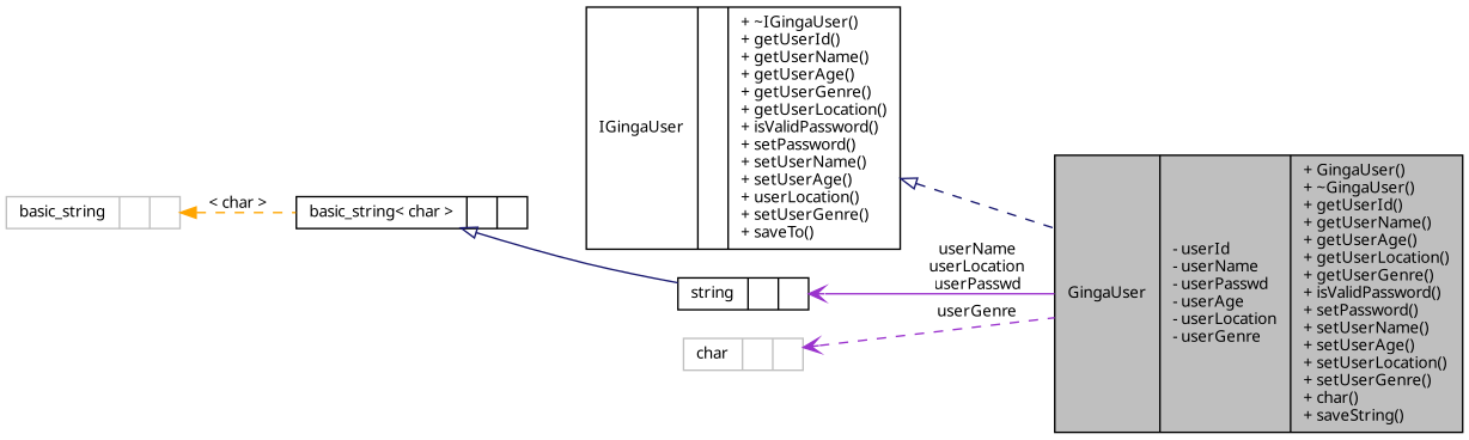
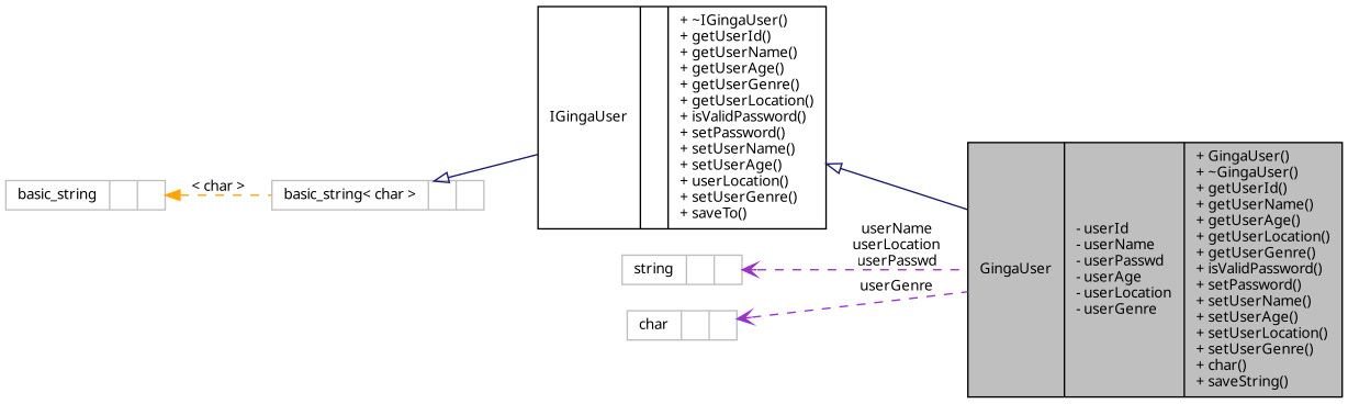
  digraph {
    rankdir=LR
    node [color=grey75 fillcolor=white fontname="FreeSans.ttf" fontsize=10 shape=record style=filled]
    edge [arrowtail=empty color=midnightblue dir=back fontname="FreeSans.ttf" fontsize=10 labelfontname="FreeSans.ttf" labelfontsize=10 style=dashed]
    n1 [color=black fillcolor=grey75 fontcolor=black height=0.2 label="{GingaUser\n|- userId\l- userName\l- userPasswd\l- userAge\l- userLocation\l- userGenre\l|+ GingaUser()\l+ ~GingaUser()\l+ getUserId()\l+ getUserName()\l+ getUserAge()\l+ getUserLocation()\l+ getUserGenre()\l+ isValidPassword()\l+ setPassword()\l+ setUserName()\l+ setUserAge()\l+ setUserLocation()\l+ setUserGenre()\l+ char()\l+ saveString()\l}" width=0.4]
    n2 [color=black height=0.2 label="{IGingaUser\n||+ ~IGingaUser()\l+ getUserId()\l+ getUserName()\l+ getUserAge()\l+ getUserGenre()\l+ getUserLocation()\l+ isValidPassword()\l+ setPassword()\l+ setUserName()\l+ setUserAge()\l+ userLocation()\l+ setUserGenre()\l+ saveTo()\l}" width=0.4]
    n3 [height=0.2 label="{char\n||}" width=0.4]
-   n4 [color=black height=0.2 label="{string\n||}" width=0.4]
-   n5 [color=black height=0.2 label="{basic_string\< char \>\n||}" width=0.4]
+   n4 [height=0.2 label="{string\n||}" width=0.4]
+   n5 [height=0.2 label="{basic_string\< char \>\n||}" width=0.4]
    n6 [height=0.2 label="{basic_string\n||}" width=0.4]
-   n2 -> n1
+   n2 -> n1 [style=solid]
    n3 -> n1 [arrowtail=open color=darkorchid3 label=userGenre]
-   n4 -> n1 [arrowtail=open color=darkorchid3 label="userName\nuserLocation\nuserPasswd" style=solid]
-   n5 -> n4 [style=solid]
+   n4 -> n1 [arrowtail=open color=darkorchid3 label="userName\nuserLocation\nuserPasswd"]
+   n5 -> n2 [style=solid]
    n6 -> n5 [color=orange label="\< char \>" arrowtail=""]
  }
